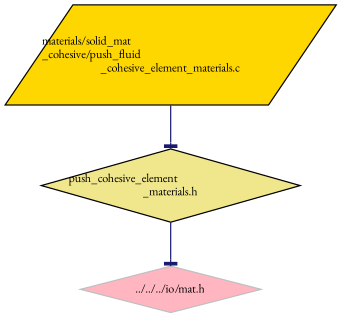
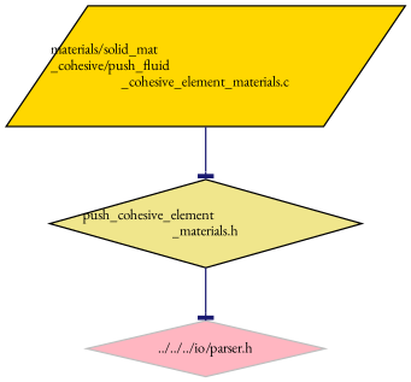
  digraph {
    fontname="EB Garamond"
    node [color=black fontname="EB Garamond" fontsize=10 shape=diamond style=filled]
    edge [color=midnightblue fontname="EB Garamond" fontsize=10 labelfontname=Helvetica labelfontsize=10 style=solid arrowhead=tee]
    n1 [fillcolor=gold fontcolor=black height=0.2 label="materials/solid_mat\l_cohesive/push_fluid\l_cohesive_element_materials.c" shape=parallelogram width=0.4]
    n2 [fillcolor=khaki height=0.2 label="push_cohesive_element\l_materials.h" width=0.4]
-   n3 [color=grey75 fillcolor=lightpink height=0.2 label="../../../io/mat.h" width=0.4]
+   n3 [color=grey75 fillcolor=lightpink height=0.2 label="../../../io/parser.h" width=0.4]
    n1 -> n2
    n2 -> n3
  }
